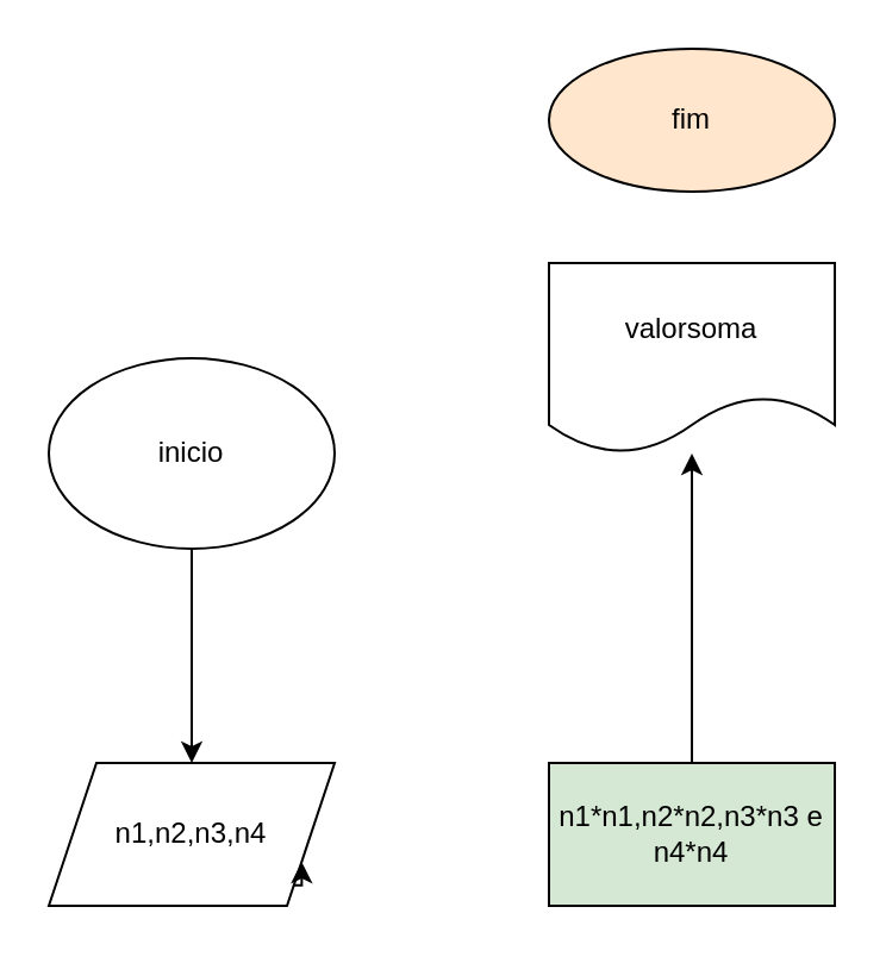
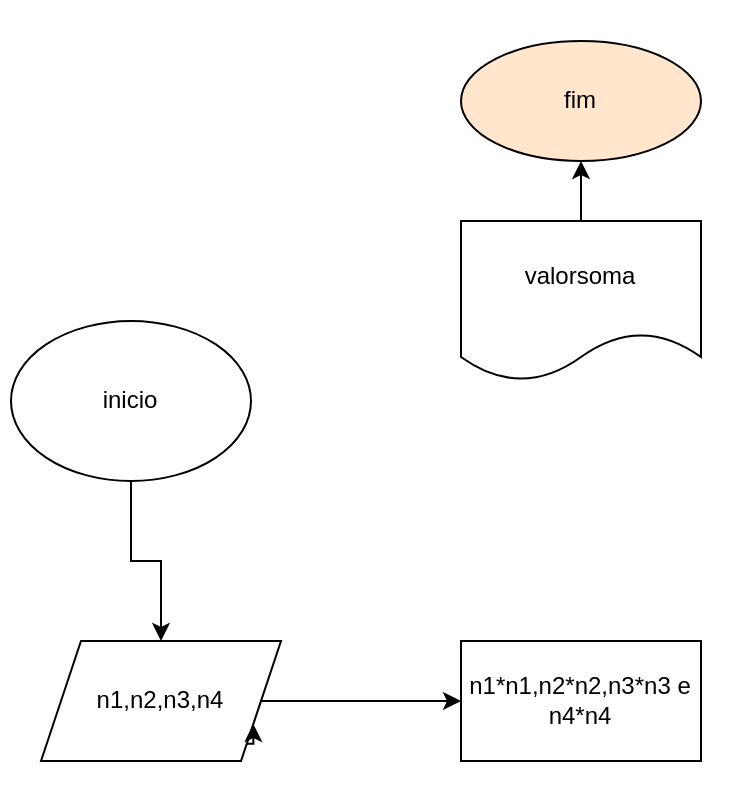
  <mxCell id="0" />
  <mxCell id="1" parent="0" />
  <mxCell id="2" value="" style="edgeStyle=orthogonalEdgeStyle;rounded=0;orthogonalLoop=1;jettySize=auto;html=1;" edge="1" parent="1" source="3" target="5"><mxGeometry relative="1" as="geometry" /></mxCell>
- <mxCell id="3" value="inicio" style="ellipse;whiteSpace=wrap;html=1;" vertex="1" parent="1"><mxGeometry x="20" y="150" width="120" height="80" as="geometry" /></mxCell>
+ <mxCell id="3" value="inicio" style="ellipse;whiteSpace=wrap;html=1;" vertex="1" parent="1"><mxGeometry x="5" y="160" width="120" height="80" as="geometry" /></mxCell>
+ <mxCell id="4" value="" style="edgeStyle=orthogonalEdgeStyle;rounded=0;orthogonalLoop=1;jettySize=auto;html=1;" edge="1" parent="1" source="5" target="7"><mxGeometry relative="1" as="geometry" /></mxCell>
  <mxCell id="5" value="n1,n2,n3,n4" style="shape=parallelogram;perimeter=parallelogramPerimeter;whiteSpace=wrap;html=1;fixedSize=1;" vertex="1" parent="1"><mxGeometry x="20" y="320" width="120" height="60" as="geometry" /></mxCell>
- <mxCell id="6" value="" style="edgeStyle=orthogonalEdgeStyle;rounded=0;orthogonalLoop=1;jettySize=auto;html=1;" edge="1" parent="1" source="7" target="9"><mxGeometry relative="1" as="geometry" /></mxCell>
- <mxCell id="7" value="n1*n1,n2*n2,n3*n3 e n4*n4" style="whiteSpace=wrap;html=1;fillColor=#d5e8d4;" vertex="1" parent="1"><mxGeometry x="230" y="320" width="120" height="60" as="geometry" /></mxCell>
+ <mxCell id="7" value="n1*n1,n2*n2,n3*n3 e n4*n4" style="whiteSpace=wrap;html=1;" vertex="1" parent="1"><mxGeometry x="230" y="320" width="120" height="60" as="geometry" /></mxCell>
+ <mxCell id="8" value="" style="edgeStyle=orthogonalEdgeStyle;rounded=0;orthogonalLoop=1;jettySize=auto;html=1;" edge="1" parent="1" source="9" target="10"><mxGeometry relative="1" as="geometry" /></mxCell>
  <mxCell id="9" value="valorsoma" style="shape=document;whiteSpace=wrap;html=1;boundedLbl=1;" vertex="1" parent="1"><mxGeometry x="230" y="110" width="120" height="80" as="geometry" /></mxCell>
  <mxCell id="10" value="fim" style="ellipse;whiteSpace=wrap;html=1;fillColor=#ffe6cc;" vertex="1" parent="1"><mxGeometry x="230" y="20" width="120" height="60" as="geometry" /></mxCell>
  <mxCell id="11" style="edgeStyle=orthogonalEdgeStyle;rounded=0;orthogonalLoop=1;jettySize=auto;html=1;exitX=1;exitY=1;exitDx=0;exitDy=0;entryX=1;entryY=0.75;entryDx=0;entryDy=0;" edge="1" parent="1" source="5" target="5"><mxGeometry relative="1" as="geometry" /></mxCell>
